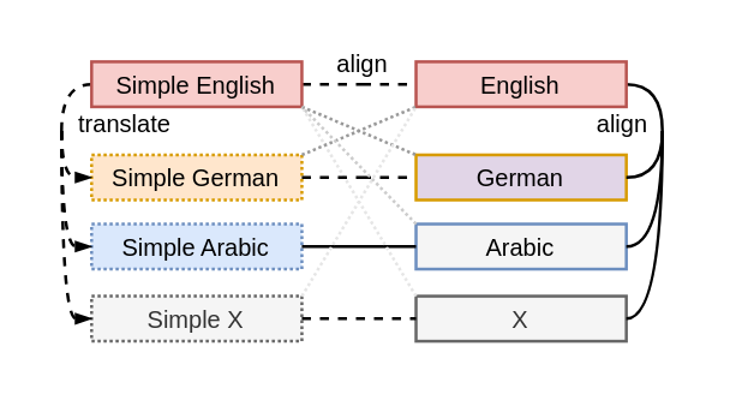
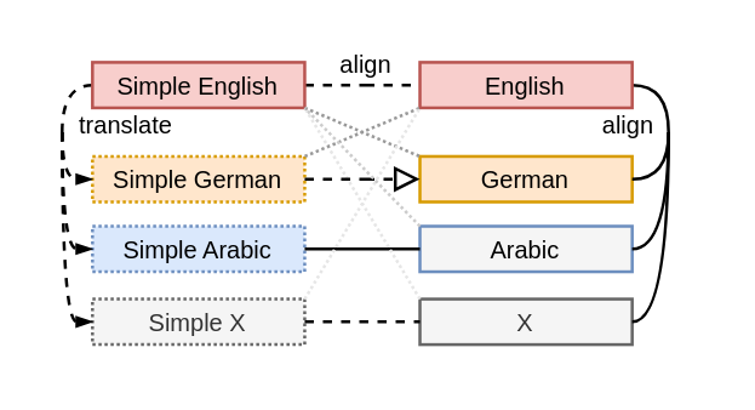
  <mxCell id="0" />
  <mxCell id="1" parent="0" />
  <mxCell id="2" style="edgeStyle=orthogonalEdgeStyle;rounded=0;orthogonalLoop=1;jettySize=auto;html=1;endArrow=none;endFill=0;dashed=1;" parent="1" source="5" target="7" edge="1"><mxGeometry relative="1" as="geometry" /></mxCell>
  <mxCell id="3" value="align" style="edgeLabel;html=1;align=center;verticalAlign=middle;resizable=0;points=[];fontSize=8;labelBackgroundColor=none;" parent="2" vertex="1" connectable="0"><mxGeometry x="0.12" relative="1" as="geometry"><mxPoint x="-1" y="-7" as="offset" /></mxGeometry></mxCell>
  <mxCell id="4" style="edgeStyle=orthogonalEdgeStyle;curved=1;rounded=0;orthogonalLoop=1;jettySize=auto;html=1;endArrow=none;endFill=0;dashed=1;" parent="1" source="5" edge="1"><mxGeometry relative="1" as="geometry"><mxPoint x="20" y="43" as="targetPoint" /><Array as="points"><mxPoint x="20" y="27" /></Array></mxGeometry></mxCell>
  <mxCell id="5" value="&lt;p style=&quot;text-align: justify; font-size: 8px;&quot;&gt;Simple English&lt;br&gt;&lt;/p&gt;" style="rounded=0;whiteSpace=wrap;html=1;strokeColor=#b85450;fillColor=#f8cecc;fontSize=8;align=center;spacingTop=5;spacingLeft=5;spacingRight=5;spacingBottom=5;fontStyle=0" parent="1" vertex="1"><mxGeometry x="30" y="20" width="70" height="15" as="geometry" /></mxCell>
  <mxCell id="6" style="edgeStyle=orthogonalEdgeStyle;rounded=0;orthogonalLoop=1;jettySize=auto;html=1;curved=1;endArrow=none;endFill=0;" parent="1" source="7" edge="1"><mxGeometry relative="1" as="geometry"><mxPoint x="220" y="43" as="targetPoint" /><Array as="points"><mxPoint x="220" y="27" /></Array></mxGeometry></mxCell>
  <mxCell id="7" value="&lt;p style=&quot;text-align: justify; font-size: 8px;&quot;&gt;English&lt;br&gt;&lt;/p&gt;" style="rounded=0;whiteSpace=wrap;html=1;strokeColor=#b85450;fillColor=#f8cecc;fontSize=8;align=center;spacingTop=5;spacingLeft=5;spacingRight=5;spacingBottom=5;fontStyle=0" parent="1" vertex="1"><mxGeometry x="138" y="20" width="70" height="15" as="geometry" /></mxCell>
- <mxCell id="8" value="&lt;p style=&quot;text-align: justify; font-size: 8px;&quot;&gt;German&lt;br&gt;&lt;/p&gt;" style="rounded=0;whiteSpace=wrap;html=1;strokeColor=#d79b00;fillColor=#e1d5e7;fontSize=8;align=center;spacingTop=5;spacingLeft=5;spacingRight=5;spacingBottom=5;fontStyle=0;" parent="1" vertex="1"><mxGeometry x="138" y="51" width="70" height="15" as="geometry" /></mxCell>
+ <mxCell id="8" value="&lt;p style=&quot;text-align: justify; font-size: 8px;&quot;&gt;German&lt;br&gt;&lt;/p&gt;" style="rounded=0;whiteSpace=wrap;html=1;strokeColor=#d79b00;fillColor=#ffe6cc;fontSize=8;align=center;spacingTop=5;spacingLeft=5;spacingRight=5;spacingBottom=5;fontStyle=0" parent="1" vertex="1"><mxGeometry x="138" y="51" width="70" height="15" as="geometry" /></mxCell>
  <mxCell id="9" value="&lt;p style=&quot;text-align: justify; font-size: 8px;&quot;&gt;Simple German&lt;br&gt;&lt;/p&gt;" style="rounded=0;whiteSpace=wrap;html=1;strokeColor=#d79b00;fillColor=#ffe6cc;fontSize=8;align=center;spacingTop=5;spacingLeft=5;spacingRight=5;spacingBottom=5;fontStyle=0;dashed=1;dashPattern=1 1;" parent="1" vertex="1"><mxGeometry x="30" y="51" width="70" height="15" as="geometry" /></mxCell>
  <mxCell id="10" value="&lt;p style=&quot;text-align: justify; font-size: 8px;&quot;&gt;Simple Arabic&lt;br&gt;&lt;/p&gt;" style="rounded=0;whiteSpace=wrap;html=1;strokeColor=#6c8ebf;fillColor=#dae8fc;fontSize=8;align=center;spacingTop=5;spacingLeft=5;spacingRight=5;spacingBottom=5;fontStyle=0;dashed=1;dashPattern=1 1;" parent="1" vertex="1"><mxGeometry x="30" y="74" width="70" height="15" as="geometry" /></mxCell>
  <mxCell id="11" value="&lt;p style=&quot;text-align: justify; font-size: 8px;&quot;&gt;Arabic&lt;br&gt;&lt;/p&gt;" style="rounded=0;whiteSpace=wrap;html=1;strokeColor=#6c8ebf;fillColor=#f5f5f5;fontSize=8;align=center;spacingTop=5;spacingLeft=5;spacingRight=5;spacingBottom=5;fontStyle=0;" parent="1" vertex="1"><mxGeometry x="138" y="74" width="70" height="15" as="geometry" /></mxCell>
  <mxCell id="12" style="edgeStyle=orthogonalEdgeStyle;rounded=0;orthogonalLoop=1;jettySize=auto;html=1;dashed=0;endArrow=none;endFill=0;exitX=1;exitY=0.5;exitDx=0;exitDy=0;entryX=0;entryY=0.5;entryDx=0;entryDy=0;" parent="1" source="10" target="11" edge="1"><mxGeometry relative="1" as="geometry"><mxPoint x="110" y="61.497" as="sourcePoint" /><mxPoint x="148" y="61.497" as="targetPoint" /></mxGeometry></mxCell>
  <mxCell id="13" value="&lt;span style=&quot;color: rgb(0, 0, 0); font-family: Helvetica; font-size: 8px; font-style: normal; font-variant-ligatures: normal; font-variant-caps: normal; font-weight: 400; letter-spacing: normal; orphans: 2; text-align: center; text-indent: 0px; text-transform: none; widows: 2; word-spacing: 0px; -webkit-text-stroke-width: 0px; text-decoration-thickness: initial; text-decoration-style: initial; text-decoration-color: initial; float: none; display: inline !important;&quot;&gt;translate&lt;/span&gt;" style="text;whiteSpace=wrap;html=1;fontSize=8;labelBackgroundColor=none;" parent="1" vertex="1"><mxGeometry x="24" y="29.85" width="40" height="15" as="geometry" /></mxCell>
  <mxCell id="14" value="&lt;p style=&quot;text-align: justify; font-size: 8px;&quot;&gt;Simple X&lt;br&gt;&lt;/p&gt;" style="rounded=0;whiteSpace=wrap;html=1;strokeColor=#666666;fillColor=#f5f5f5;fontSize=8;align=center;spacingTop=5;spacingLeft=5;spacingRight=5;spacingBottom=5;fontStyle=0;dashed=1;dashPattern=1 1;fontColor=#333333;" parent="1" vertex="1"><mxGeometry x="30" y="98" width="70" height="15" as="geometry" /></mxCell>
  <mxCell id="15" value="&lt;p style=&quot;text-align: justify; font-size: 8px;&quot;&gt;X&lt;br&gt;&lt;/p&gt;" style="rounded=0;whiteSpace=wrap;html=1;strokeColor=#666666;fillColor=#f5f5f5;fontSize=8;align=center;spacingTop=5;spacingLeft=5;spacingRight=5;spacingBottom=5;fontStyle=0;fontColor=#333333;" parent="1" vertex="1"><mxGeometry x="138" y="98" width="70" height="15" as="geometry" /></mxCell>
  <mxCell id="16" style="edgeStyle=orthogonalEdgeStyle;rounded=0;orthogonalLoop=1;jettySize=auto;html=1;dashed=1;endArrow=none;endFill=0;exitX=1;exitY=0.5;exitDx=0;exitDy=0;entryX=0;entryY=0.5;entryDx=0;entryDy=0;fillColor=#f5f5f5;strokeColor=#000000;" parent="1" source="14" target="15" edge="1"><mxGeometry relative="1" as="geometry"><mxPoint x="110" y="85.497" as="sourcePoint" /><mxPoint x="148" y="85.497" as="targetPoint" /></mxGeometry></mxCell>
  <mxCell id="17" value="" style="endArrow=none;html=1;rounded=0;curved=1;entryX=1;entryY=0.5;entryDx=0;entryDy=0;edgeStyle=orthogonalEdgeStyle;endFill=0;" parent="1" target="8" edge="1"><mxGeometry width="50" height="50" relative="1" as="geometry"><mxPoint x="220" y="43" as="sourcePoint" /><mxPoint x="260" y="53" as="targetPoint" /><Array as="points"><mxPoint x="220" y="58" /></Array></mxGeometry></mxCell>
  <mxCell id="18" value="" style="endArrow=none;html=1;rounded=0;curved=1;entryX=1;entryY=0.5;entryDx=0;entryDy=0;edgeStyle=orthogonalEdgeStyle;endFill=0;" parent="1" target="11" edge="1"><mxGeometry width="50" height="50" relative="1" as="geometry"><mxPoint x="220" y="43" as="sourcePoint" /><mxPoint x="218" y="68.5" as="targetPoint" /><Array as="points"><mxPoint x="220" y="82" /></Array></mxGeometry></mxCell>
  <mxCell id="19" value="" style="endArrow=none;html=1;rounded=0;curved=1;entryX=1;entryY=0.5;entryDx=0;entryDy=0;edgeStyle=orthogonalEdgeStyle;endFill=0;" parent="1" target="15" edge="1"><mxGeometry width="50" height="50" relative="1" as="geometry"><mxPoint x="220" y="43" as="sourcePoint" /><mxPoint x="218" y="91.5" as="targetPoint" /><Array as="points"><mxPoint x="220" y="105" /></Array></mxGeometry></mxCell>
  <mxCell id="20" style="edgeStyle=orthogonalEdgeStyle;curved=1;rounded=0;orthogonalLoop=1;jettySize=auto;html=1;endArrow=blockThin;endFill=1;dashed=1;entryX=0;entryY=0.5;entryDx=0;entryDy=0;endSize=3;" parent="1" target="9" edge="1"><mxGeometry relative="1" as="geometry"><mxPoint y="74" as="targetPoint" x="-10" /><mxPoint x="20" y="43" as="sourcePoint" /><Array as="points"><mxPoint x="20" y="59" /></Array></mxGeometry></mxCell>
  <mxCell id="21" style="edgeStyle=orthogonalEdgeStyle;curved=1;rounded=0;orthogonalLoop=1;jettySize=auto;html=1;endArrow=blockThin;endFill=1;dashed=1;entryX=0;entryY=0.5;entryDx=0;entryDy=0;endSize=3;" parent="1" edge="1"><mxGeometry relative="1" as="geometry"><mxPoint x="30" y="81.5" as="targetPoint" /><mxPoint x="20" y="43" as="sourcePoint" /><Array as="points"><mxPoint x="20" y="81" /></Array></mxGeometry></mxCell>
  <mxCell id="22" style="edgeStyle=orthogonalEdgeStyle;curved=1;rounded=0;orthogonalLoop=1;jettySize=auto;html=1;endArrow=blockThin;endFill=1;dashed=1;entryX=0;entryY=0.5;entryDx=0;entryDy=0;endSize=3;" parent="1" target="14" edge="1"><mxGeometry relative="1" as="geometry"><mxPoint x="30" y="104.5" as="targetPoint" /><mxPoint x="20" y="43" as="sourcePoint" /><Array as="points"><mxPoint x="20" y="105" /></Array></mxGeometry></mxCell>
  <mxCell id="23" value="&lt;span style=&quot;color: rgb(0, 0, 0); font-family: Helvetica; font-size: 8px; font-style: normal; font-variant-ligatures: normal; font-variant-caps: normal; font-weight: 400; letter-spacing: normal; orphans: 2; text-indent: 0px; text-transform: none; widows: 2; word-spacing: 0px; -webkit-text-stroke-width: 0px; text-decoration-thickness: initial; text-decoration-style: initial; text-decoration-color: initial; float: none; display: inline !important;&quot;&gt;align&lt;/span&gt;" style="text;whiteSpace=wrap;html=1;fontSize=8;labelBackgroundColor=none;align=center;" vertex="1" parent="1"><mxGeometry x="187" y="29.85" width="40" height="15" as="geometry" /></mxCell>
  <mxCell id="24" style="orthogonalLoop=1;jettySize=auto;html=1;entryX=1;entryY=1;entryDx=0;entryDy=0;endArrow=none;endFill=0;endSize=3;rounded=0;dashed=1;dashPattern=1 1;strokeColor=#E6E6E6;exitX=0;exitY=0;exitDx=0;exitDy=0;" edge="1" parent="1" source="15" target="5"><mxGeometry relative="1" as="geometry"><mxPoint x="140" y="73" as="sourcePoint" /><mxPoint x="148" y="45" as="targetPoint" /></mxGeometry></mxCell>
  <mxCell id="25" style="orthogonalLoop=1;jettySize=auto;html=1;exitX=1;exitY=0;exitDx=0;exitDy=0;entryX=0;entryY=1;entryDx=0;entryDy=0;endArrow=none;endFill=0;endSize=3;rounded=0;dashed=1;dashPattern=1 1;strokeColor=#999999;" edge="1" parent="1" source="9" target="7"><mxGeometry relative="1" as="geometry"><mxPoint x="110" y="84" as="sourcePoint" /><mxPoint x="148" y="45" as="targetPoint" /></mxGeometry></mxCell>
  <mxCell id="26" style="orthogonalLoop=1;jettySize=auto;html=1;exitX=1;exitY=1;exitDx=0;exitDy=0;entryX=0;entryY=0;entryDx=0;entryDy=0;endArrow=none;endFill=0;endSize=3;rounded=0;dashed=1;dashPattern=1 1;strokeColor=#999999;" edge="1" parent="1" source="5" target="8"><mxGeometry relative="1" as="geometry"><mxPoint x="110" y="61" as="sourcePoint" /><mxPoint x="148" y="45" as="targetPoint" /></mxGeometry></mxCell>
- <mxCell id="27" style="edgeStyle=orthogonalEdgeStyle;rounded=0;orthogonalLoop=1;jettySize=auto;html=1;dashed=1;endArrow=none;endFill=0;" parent="1" source="9" target="8" edge="1"><mxGeometry relative="1" as="geometry" /></mxCell>
+ <mxCell id="27" style="edgeStyle=orthogonalEdgeStyle;rounded=0;orthogonalLoop=1;jettySize=auto;html=1;dashed=1;endArrow=block;endFill=0;" parent="1" source="9" target="8" edge="1"><mxGeometry relative="1" as="geometry" /></mxCell>
  <mxCell id="28" style="orthogonalLoop=1;jettySize=auto;html=1;exitX=1;exitY=0;exitDx=0;exitDy=0;entryX=0;entryY=1;entryDx=0;entryDy=0;endArrow=none;endFill=0;endSize=3;rounded=0;dashed=1;dashPattern=1 1;strokeColor=#E6E6E6;" edge="1" parent="1" source="14" target="7"><mxGeometry relative="1" as="geometry"><mxPoint x="110" y="84" as="sourcePoint" /><mxPoint x="148" y="45" as="targetPoint" /></mxGeometry></mxCell>
  <mxCell id="29" style="orthogonalLoop=1;jettySize=auto;html=1;exitX=0;exitY=0;exitDx=0;exitDy=0;entryX=1;entryY=1;entryDx=0;entryDy=0;endArrow=none;endFill=0;endSize=3;rounded=0;dashed=1;dashPattern=1 1;strokeColor=#CCCCCC;" edge="1" parent="1" source="11" target="5"><mxGeometry relative="1" as="geometry"><mxPoint x="110" y="84" as="sourcePoint" /><mxPoint x="148" y="45" as="targetPoint" /></mxGeometry></mxCell>
